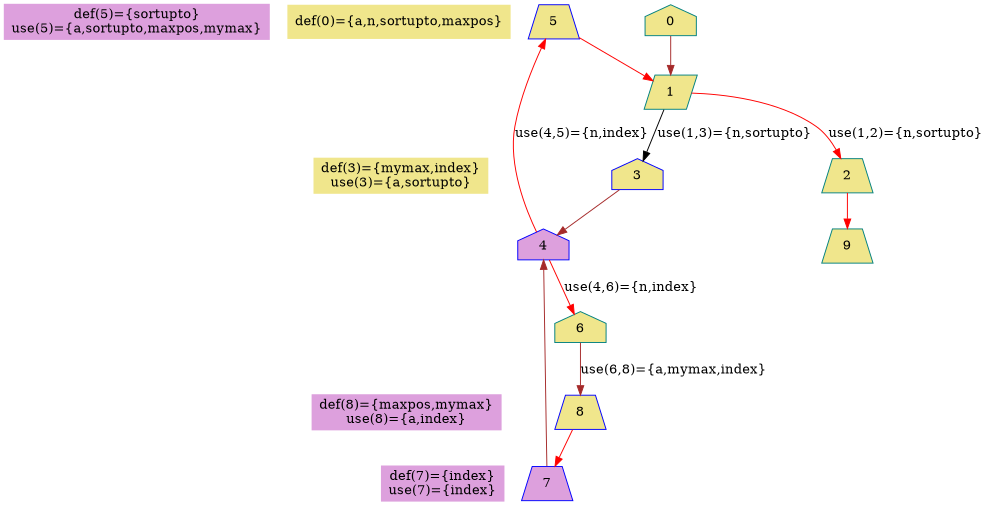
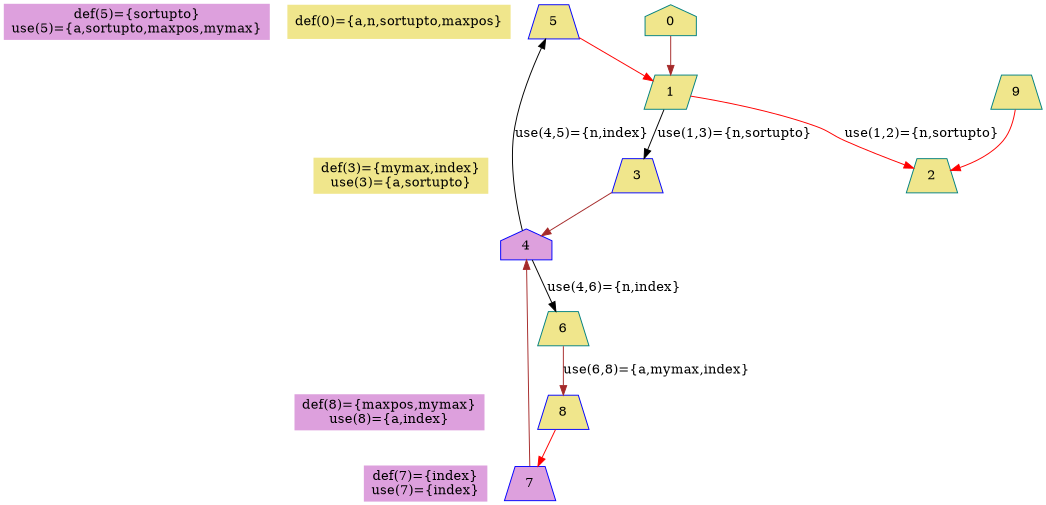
  digraph {
    node [color=teal fillcolor=khaki shape=plaintext style=filled]
    edge [color=red]
    n1 [fillcolor=plum fontsize=14 label="def(5)={sortupto}\nuse(5)={a,sortupto,maxpos,mymax}"]
    n2 [fontsize=14 label="def(0)={a,n,sortupto,maxpos}"]
    n3 [fillcolor=plum fontsize=14 label="def(7)={index}\nuse(7)={index}"]
    n4 [color=blue fontsize=14 label="def(3)={mymax,index}\nuse(3)={a,sortupto}"]
    n5 [fillcolor=plum fontsize=14 label="def(8)={maxpos,mymax}\nuse(8)={a,index}"]
    n6 [color=blue label=5 shape=trapezium]
    n7 [label=0 shape=house]
    n8 [color=blue fillcolor=plum label=7 shape=trapezium]
-   n9 [color=blue label=3 shape=house]
+   n9 [color=blue label=3 shape=trapezium]
    n10 [color=blue label=8 shape=trapezium]
    n11 [label=1 shape=parallelogram]
    n12 [color=blue fillcolor=plum label=4 shape=house]
    n13 [label=2 shape=trapezium]
    n14 [label=9 shape=trapezium]
-   n15 [label=6 shape=house]
+   n15 [label=6 shape=trapezium]
    subgraph sub_1 {
      n1
      n2
      n3
      n4
      n5
    }
    subgraph sub_2 {
      rank=same
      n1
      n6
    }
    subgraph sub_3 {
      rank=same
      n2
      n7
    }
    subgraph sub_4 {
      rank=same
      n3
      n8
    }
    subgraph sub_5 {
      rank=same
      n4
      n9
    }
    subgraph sub_6 {
      rank=same
      n5
      n10
    }
    n6 -> n11
    n7 -> n11 [color=brown]
    n8 -> n12 [color=brown]
    n9 -> n12 [color=brown]
    n10 -> n8
    n11 -> n9 [color=black fontsize=14 label="use(1,3)={n,sortupto}"]
    n11 -> n13 [fontsize=14 label="use(1,2)={n,sortupto}"]
-   n12 -> n6 [fontsize=14 label="use(4,5)={n,index}"]
-   n12 -> n15 [fontsize=14 label="use(4,6)={n,index}"]
-   n13 -> n14
+   n12 -> n6 [color=black fontsize=14 label="use(4,5)={n,index}"]
+   n12 -> n15 [color=black fontsize=14 label="use(4,6)={n,index}"]
+   n14 -> n13
    n15 -> n10 [color=brown fontsize=14 label="use(6,8)={a,mymax,index}"]
  }
